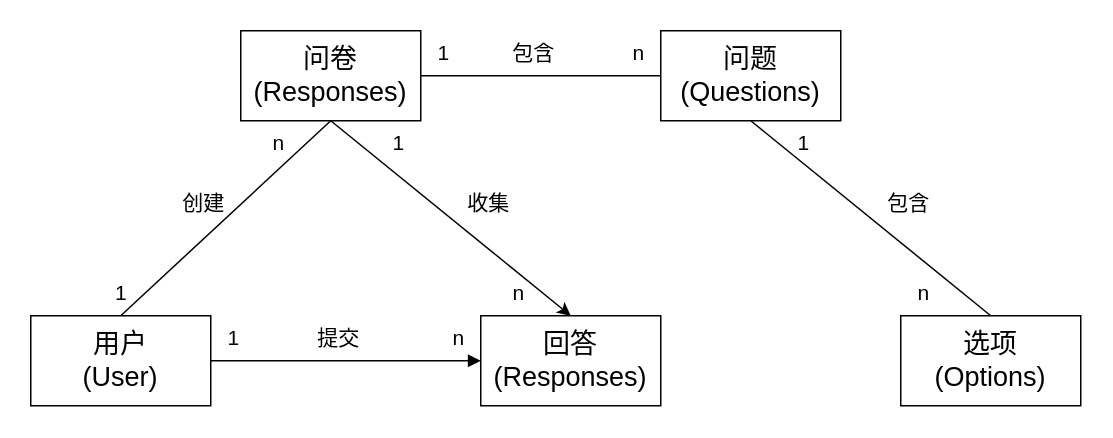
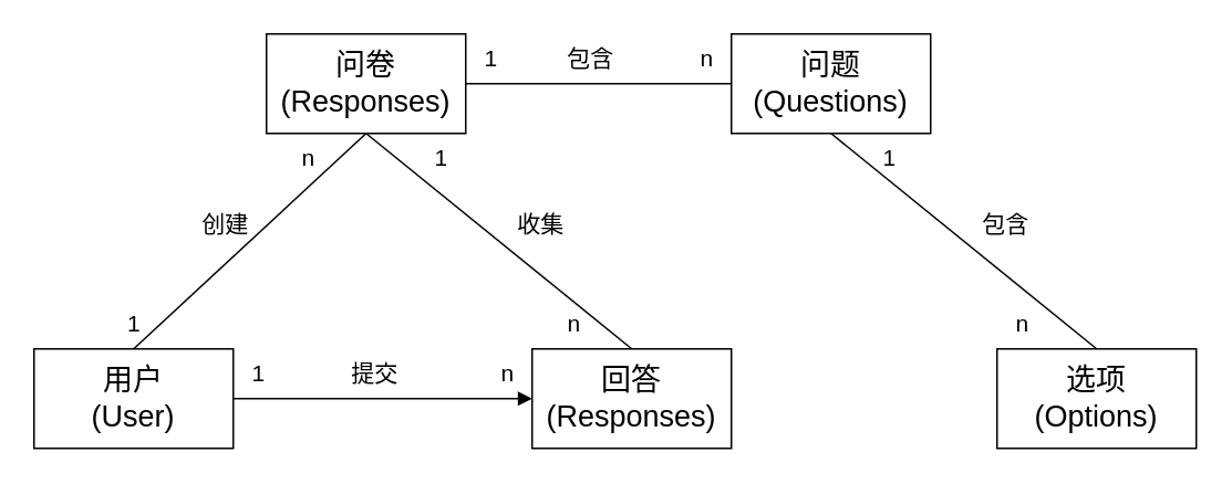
  <mxCell id="0" />
  <mxCell id="1" parent="0" />
  <mxCell id="2" value="&lt;font style=&quot;font-size: 18px;&quot;&gt;用户&lt;/font&gt;&lt;div&gt;&lt;font style=&quot;font-size: 18px;&quot;&gt;(User)&lt;/font&gt;&lt;/div&gt;" style="rounded=0;whiteSpace=wrap;html=1;" vertex="1" parent="1"><mxGeometry x="20" y="210" width="120" height="60" as="geometry" /></mxCell>
  <mxCell id="3" value="&lt;span style=&quot;font-size: 18px;&quot;&gt;问卷&lt;/span&gt;&lt;br&gt;&lt;div&gt;&lt;font style=&quot;font-size: 18px;&quot;&gt;(Responses)&lt;/font&gt;&lt;/div&gt;" style="rounded=0;whiteSpace=wrap;html=1;" vertex="1" parent="1"><mxGeometry x="160" y="20" width="120" height="60" as="geometry" /></mxCell>
  <mxCell id="4" value="&lt;span style=&quot;font-size: 18px;&quot;&gt;选项&lt;/span&gt;&lt;br&gt;&lt;div&gt;&lt;font style=&quot;font-size: 18px;&quot;&gt;(Options)&lt;/font&gt;&lt;/div&gt;" style="rounded=0;whiteSpace=wrap;html=1;" vertex="1" parent="1"><mxGeometry x="600" y="210" width="120" height="60" as="geometry" /></mxCell>
  <mxCell id="5" value="&lt;span style=&quot;font-size: 18px;&quot;&gt;回答&lt;/span&gt;&lt;br&gt;&lt;div&gt;&lt;font style=&quot;font-size: 18px;&quot;&gt;(Responses)&lt;/font&gt;&lt;/div&gt;" style="rounded=0;whiteSpace=wrap;html=1;" vertex="1" parent="1"><mxGeometry x="320" y="210" width="120" height="60" as="geometry" /></mxCell>
  <mxCell id="6" value="&lt;span style=&quot;font-size: 18px;&quot;&gt;问题&lt;/span&gt;&lt;br&gt;&lt;div&gt;&lt;font style=&quot;font-size: 18px;&quot;&gt;(Questions)&lt;/font&gt;&lt;/div&gt;" style="rounded=0;whiteSpace=wrap;html=1;" vertex="1" parent="1"><mxGeometry x="440" y="20" width="120" height="60" as="geometry" /></mxCell>
  <mxCell id="7" value="" style="endArrow=none;html=1;rounded=0;entryX=0.5;entryY=1;entryDx=0;entryDy=0;exitX=0.5;exitY=0;exitDx=0;exitDy=0;" edge="1" parent="1" source="2" target="3"><mxGeometry width="50" height="50" relative="1" as="geometry"><mxPoint x="130" y="210" as="sourcePoint" /><mxPoint x="180" y="160" as="targetPoint" /></mxGeometry></mxCell>
  <mxCell id="8" value="" style="endArrow=none;html=1;rounded=0;entryX=0;entryY=0.5;entryDx=0;entryDy=0;exitX=1;exitY=0.5;exitDx=0;exitDy=0;" edge="1" parent="1" source="3" target="6"><mxGeometry width="50" height="50" relative="1" as="geometry"><mxPoint x="340" y="200" as="sourcePoint" /><mxPoint x="250" y="90" as="targetPoint" /></mxGeometry></mxCell>
  <mxCell id="9" value="" style="endArrow=none;html=1;rounded=0;entryX=0.5;entryY=0;entryDx=0;entryDy=0;exitX=0.5;exitY=1;exitDx=0;exitDy=0;" edge="1" parent="1" source="6" target="4"><mxGeometry width="50" height="50" relative="1" as="geometry"><mxPoint x="560" y="49.58" as="sourcePoint" /><mxPoint x="700" y="49.58" as="targetPoint" /></mxGeometry></mxCell>
  <mxCell id="10" value="" style="endArrow=block;html=1;rounded=0;exitX=1;exitY=0.5;exitDx=0;exitDy=0;entryX=0;entryY=0.5;entryDx=0;entryDy=0;" edge="1" parent="1" source="2" target="5"><mxGeometry width="50" height="50" relative="1" as="geometry"><mxPoint x="105" y="220" as="sourcePoint" /><mxPoint x="355" y="240" as="targetPoint" /></mxGeometry></mxCell>
- <mxCell id="11" value="" style="endArrow=classic;html=1;rounded=0;entryX=0.5;entryY=0;entryDx=0;entryDy=0;exitX=0.5;exitY=1;exitDx=0;exitDy=0;" edge="1" parent="1" source="3" target="5"><mxGeometry width="50" height="50" relative="1" as="geometry"><mxPoint x="350" y="210" as="sourcePoint" /><mxPoint x="250" y="90" as="targetPoint" /></mxGeometry></mxCell>
+ <mxCell id="11" value="" style="endArrow=none;html=1;rounded=0;entryX=0.5;entryY=0;entryDx=0;entryDy=0;exitX=0.5;exitY=1;exitDx=0;exitDy=0;" edge="1" parent="1" source="3" target="5"><mxGeometry width="50" height="50" relative="1" as="geometry"><mxPoint x="350" y="210" as="sourcePoint" /><mxPoint x="250" y="90" as="targetPoint" /></mxGeometry></mxCell>
  <mxCell id="12" value="&lt;font style=&quot;font-size: 14px;&quot;&gt;1&lt;/font&gt;" style="text;html=1;align=center;verticalAlign=middle;resizable=0;points=[];autosize=1;strokeColor=none;fillColor=none;" vertex="1" parent="1"><mxGeometry x="140" y="210" width="30" height="30" as="geometry" /></mxCell>
  <mxCell id="13" value="&lt;font style=&quot;font-size: 14px;&quot;&gt;1&lt;/font&gt;" style="text;html=1;align=center;verticalAlign=middle;resizable=0;points=[];autosize=1;strokeColor=none;fillColor=none;" vertex="1" parent="1"><mxGeometry x="65" y="180" width="30" height="30" as="geometry" /></mxCell>
  <mxCell id="14" value="&lt;font style=&quot;font-size: 14px;&quot;&gt;1&lt;/font&gt;" style="text;html=1;align=center;verticalAlign=middle;resizable=0;points=[];autosize=1;strokeColor=none;fillColor=none;" vertex="1" parent="1"><mxGeometry x="250" y="80" width="30" height="30" as="geometry" /></mxCell>
  <mxCell id="15" value="&lt;font style=&quot;font-size: 14px;&quot;&gt;1&lt;/font&gt;" style="text;html=1;align=center;verticalAlign=middle;resizable=0;points=[];autosize=1;strokeColor=none;fillColor=none;" vertex="1" parent="1"><mxGeometry x="280" y="20" width="30" height="30" as="geometry" /></mxCell>
  <mxCell id="16" value="&lt;font style=&quot;font-size: 14px;&quot;&gt;1&lt;/font&gt;" style="text;html=1;align=center;verticalAlign=middle;resizable=0;points=[];autosize=1;strokeColor=none;fillColor=none;" vertex="1" parent="1"><mxGeometry x="520" y="80" width="30" height="30" as="geometry" /></mxCell>
  <mxCell id="17" value="&lt;span style=&quot;font-size: 14px;&quot;&gt;n&lt;/span&gt;" style="text;html=1;align=center;verticalAlign=middle;resizable=0;points=[];autosize=1;strokeColor=none;fillColor=none;" vertex="1" parent="1"><mxGeometry x="170" y="80" width="30" height="30" as="geometry" /></mxCell>
  <mxCell id="18" value="&lt;span style=&quot;font-size: 14px;&quot;&gt;n&lt;/span&gt;" style="text;html=1;align=center;verticalAlign=middle;resizable=0;points=[];autosize=1;strokeColor=none;fillColor=none;" vertex="1" parent="1"><mxGeometry x="330" y="180" width="30" height="30" as="geometry" /></mxCell>
  <mxCell id="19" value="&lt;span style=&quot;font-size: 14px;&quot;&gt;n&lt;/span&gt;" style="text;html=1;align=center;verticalAlign=middle;resizable=0;points=[];autosize=1;strokeColor=none;fillColor=none;" vertex="1" parent="1"><mxGeometry x="290" y="210" width="30" height="30" as="geometry" /></mxCell>
  <mxCell id="20" value="&lt;span style=&quot;font-size: 14px;&quot;&gt;n&lt;/span&gt;" style="text;html=1;align=center;verticalAlign=middle;resizable=0;points=[];autosize=1;strokeColor=none;fillColor=none;" vertex="1" parent="1"><mxGeometry x="410" y="20" width="30" height="30" as="geometry" /></mxCell>
  <mxCell id="21" value="&lt;span style=&quot;font-size: 14px;&quot;&gt;n&lt;/span&gt;" style="text;html=1;align=center;verticalAlign=middle;resizable=0;points=[];autosize=1;strokeColor=none;fillColor=none;" vertex="1" parent="1"><mxGeometry x="600" y="180" width="30" height="30" as="geometry" /></mxCell>
  <mxCell id="22" value="&lt;font style=&quot;font-size: 14px;&quot;&gt;创建&lt;/font&gt;" style="text;html=1;align=center;verticalAlign=middle;resizable=0;points=[];autosize=1;strokeColor=none;fillColor=none;" vertex="1" parent="1"><mxGeometry x="110" y="120" width="50" height="30" as="geometry" /></mxCell>
  <mxCell id="23" value="&lt;font style=&quot;font-size: 14px;&quot;&gt;收集&lt;/font&gt;" style="text;html=1;align=center;verticalAlign=middle;resizable=0;points=[];autosize=1;strokeColor=none;fillColor=none;" vertex="1" parent="1"><mxGeometry x="300" y="120" width="50" height="30" as="geometry" /></mxCell>
  <mxCell id="24" value="&lt;span style=&quot;font-size: 14px;&quot;&gt;提交&lt;/span&gt;" style="text;html=1;align=center;verticalAlign=middle;resizable=0;points=[];autosize=1;strokeColor=none;fillColor=none;" vertex="1" parent="1"><mxGeometry x="200" y="210" width="50" height="30" as="geometry" /></mxCell>
  <mxCell id="25" value="&lt;span style=&quot;font-size: 14px;&quot;&gt;包含&lt;/span&gt;" style="text;html=1;align=center;verticalAlign=middle;resizable=0;points=[];autosize=1;strokeColor=none;fillColor=none;" vertex="1" parent="1"><mxGeometry x="330" y="20" width="50" height="30" as="geometry" /></mxCell>
  <mxCell id="26" value="&lt;span style=&quot;font-size: 14px;&quot;&gt;包含&lt;/span&gt;" style="text;html=1;align=center;verticalAlign=middle;resizable=0;points=[];autosize=1;strokeColor=none;fillColor=none;" vertex="1" parent="1"><mxGeometry x="580" y="120" width="50" height="30" as="geometry" /></mxCell>
